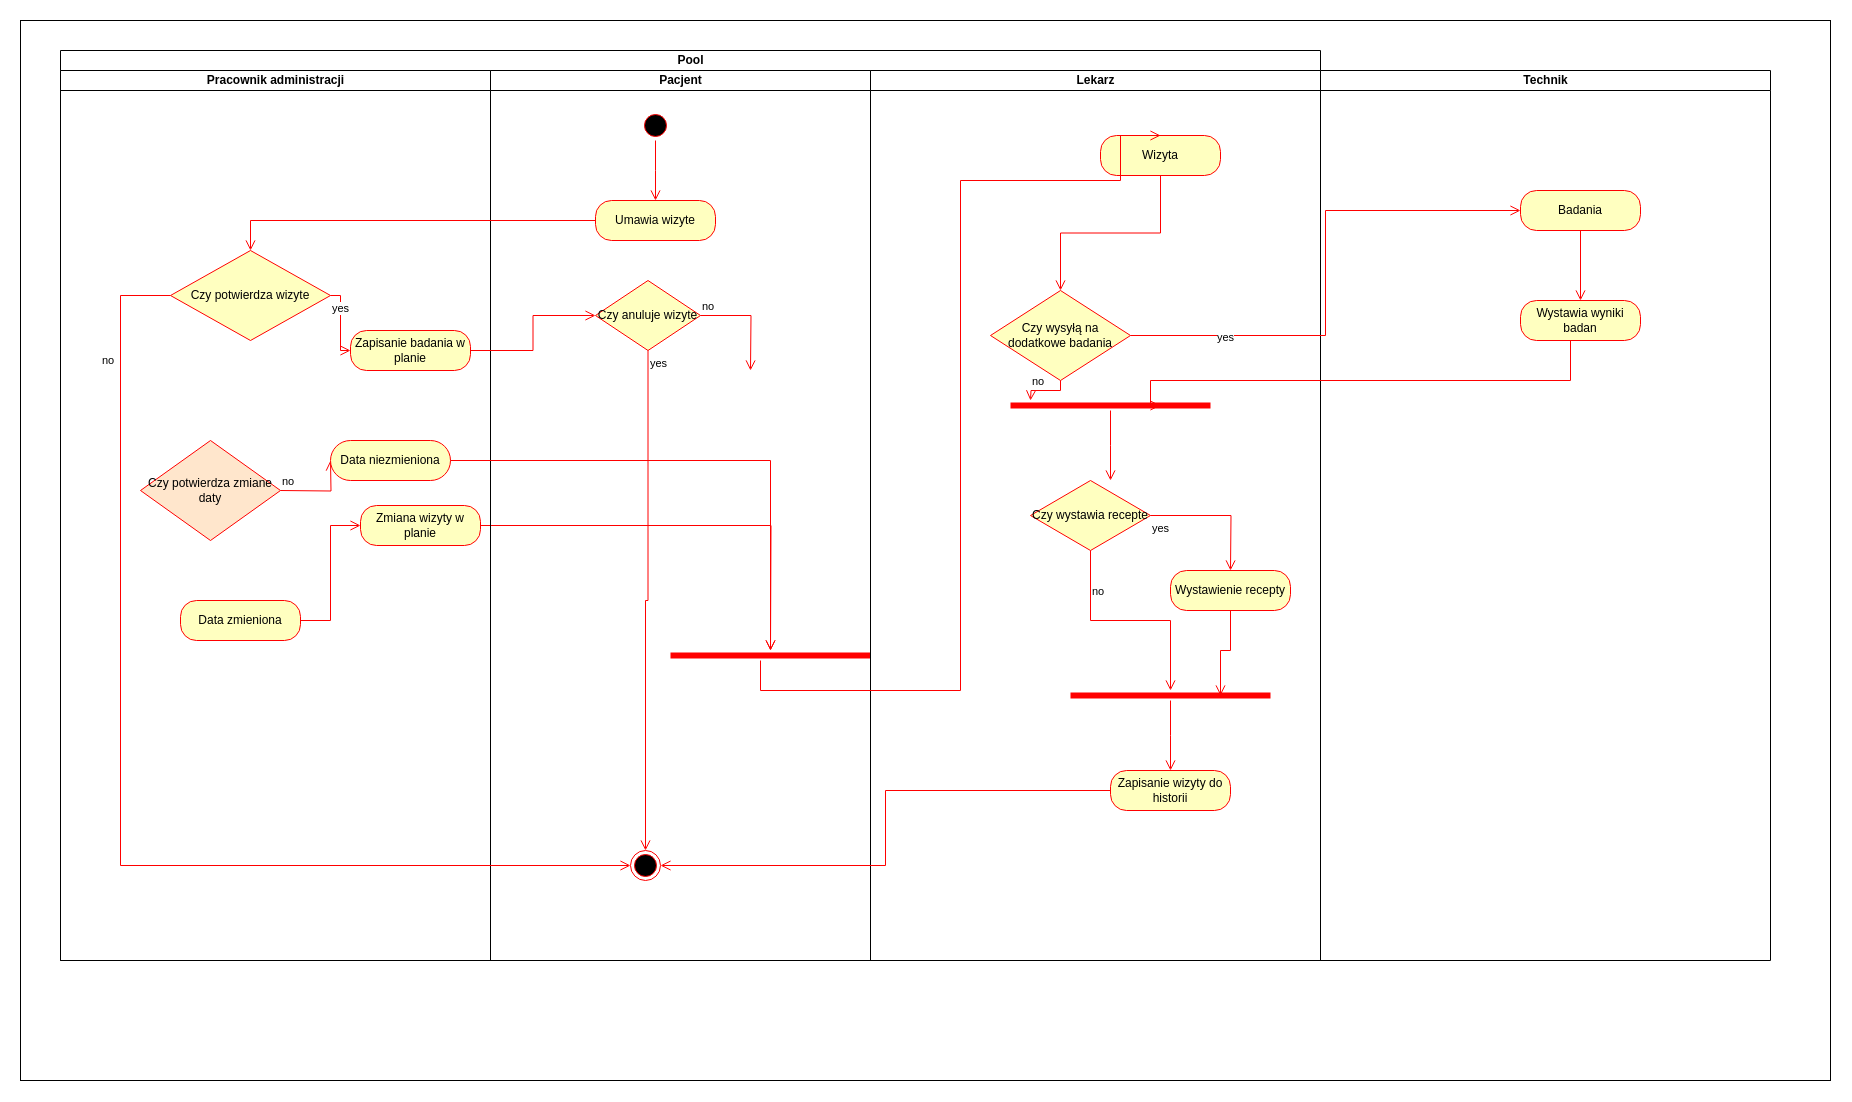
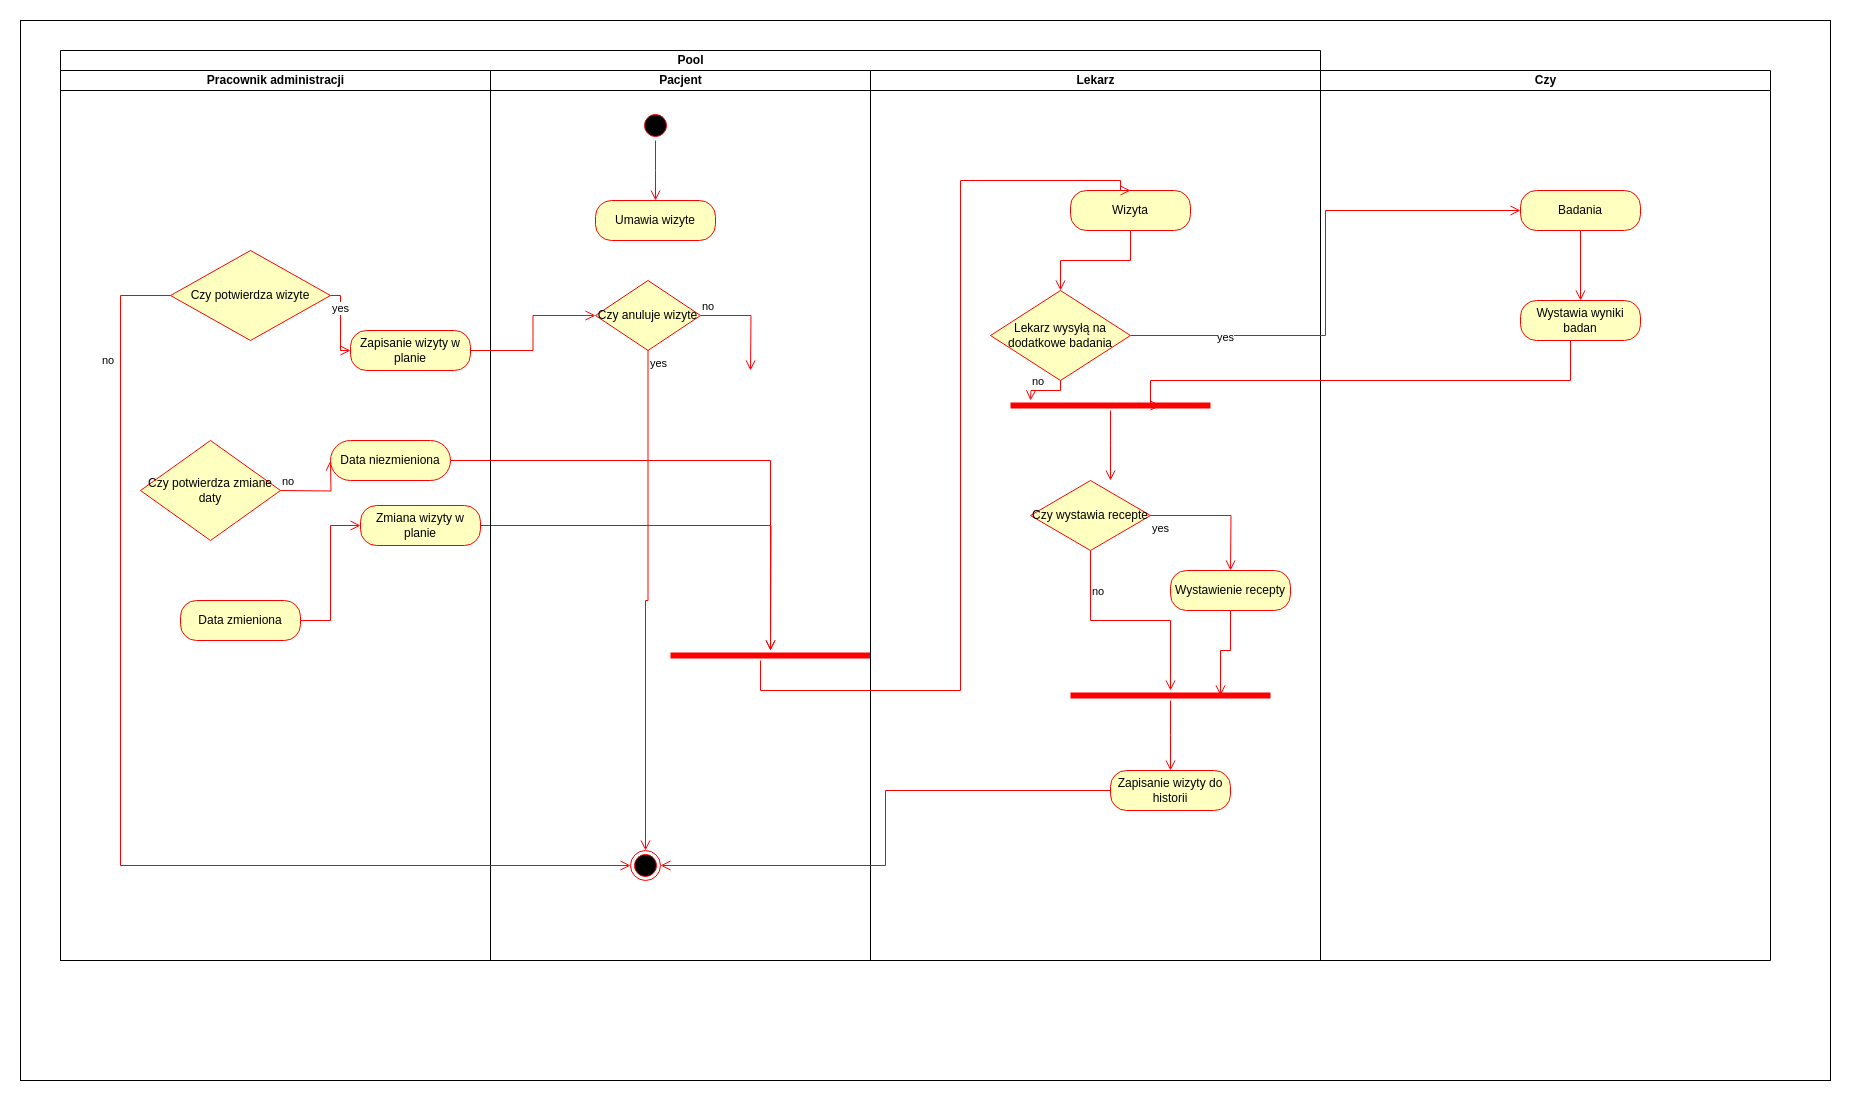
  <mxCell id="0" />
  <mxCell id="1" parent="0" />
  <mxCell id="2" value="" style="rounded=0;whiteSpace=wrap;html=1;" vertex="1" parent="1"><mxGeometry x="20" y="20" width="1810" height="1060" as="geometry" /></mxCell>
  <mxCell id="3" value="Pool" style="swimlane;childLayout=stackLayout;resizeParent=1;resizeParentMax=0;startSize=20;html=1;" vertex="1" parent="1"><mxGeometry x="60" y="50" width="1260.0" height="910" as="geometry" /></mxCell>
  <mxCell id="4" value="Pracownik administracji" style="swimlane;startSize=20;html=1;" vertex="1" parent="3"><mxGeometry y="20" width="430" height="890" as="geometry" /></mxCell>
  <mxCell id="5" value="Czy potwierdza wizyte" style="rhombus;whiteSpace=wrap;html=1;fontColor=#000000;fillColor=#ffffc0;strokeColor=#ff0000;direction=west;" vertex="1" parent="4"><mxGeometry x="110" y="180" width="160" height="90" as="geometry" /></mxCell>
- <mxCell id="6" value="Czy potwierdza zmiane daty" style="rhombus;whiteSpace=wrap;html=1;fontColor=#000000;fillColor=#ffe6cc;strokeColor=#ff0000;" vertex="1" parent="4"><mxGeometry x="80" y="370" width="140" height="100" as="geometry" /></mxCell>
+ <mxCell id="6" value="Czy potwierdza zmiane daty" style="rhombus;whiteSpace=wrap;html=1;fontColor=#000000;fillColor=#ffffc0;strokeColor=#ff0000;" vertex="1" parent="4"><mxGeometry x="80" y="370" width="140" height="100" as="geometry" /></mxCell>
  <mxCell id="7" value="no" style="edgeStyle=orthogonalEdgeStyle;html=1;align=left;verticalAlign=bottom;endArrow=open;endSize=8;strokeColor=#ff0000;rounded=0;" edge="1" parent="4"><mxGeometry x="-1" relative="1" as="geometry"><mxPoint x="270" y="390" as="targetPoint" /><mxPoint x="220" y="420" as="sourcePoint" /></mxGeometry></mxCell>
- <mxCell id="8" value="Zapisanie badania w planie" style="rounded=1;whiteSpace=wrap;html=1;arcSize=40;fontColor=#000000;fillColor=#ffffc0;strokeColor=#ff0000;" vertex="1" parent="4"><mxGeometry x="290" y="260" width="120" height="40" as="geometry" /></mxCell>
+ <mxCell id="8" value="Zapisanie wizyty w planie" style="rounded=1;whiteSpace=wrap;html=1;arcSize=40;fontColor=#000000;fillColor=#ffffc0;strokeColor=#ff0000;" vertex="1" parent="4"><mxGeometry x="290" y="260" width="120" height="40" as="geometry" /></mxCell>
  <mxCell id="9" value="yes" style="edgeStyle=orthogonalEdgeStyle;html=1;align=left;verticalAlign=top;endArrow=open;endSize=8;strokeColor=#ff0000;rounded=0;entryX=0;entryY=0.5;entryDx=0;entryDy=0;" edge="1" source="5" parent="4" target="8"><mxGeometry x="-1" relative="1" as="geometry"><mxPoint x="525.0" y="230" as="targetPoint" /></mxGeometry></mxCell>
  <mxCell id="10" value="Data zmieniona" style="rounded=1;whiteSpace=wrap;html=1;arcSize=40;fontColor=#000000;fillColor=#ffffc0;strokeColor=#ff0000;" vertex="1" parent="4"><mxGeometry x="120" y="530" width="120" height="40" as="geometry" /></mxCell>
  <mxCell id="11" value="Data niezmieniona" style="rounded=1;whiteSpace=wrap;html=1;arcSize=50;fontColor=#000000;fillColor=#ffffc0;strokeColor=#ff0000;" vertex="1" parent="4"><mxGeometry x="270" y="370" width="120" height="40" as="geometry" /></mxCell>
  <mxCell id="12" value="Zmiana wizyty w planie" style="rounded=1;whiteSpace=wrap;html=1;arcSize=40;fontColor=#000000;fillColor=#ffffc0;strokeColor=#ff0000;" vertex="1" parent="4"><mxGeometry x="300" y="435" width="120" height="40" as="geometry" /></mxCell>
  <mxCell id="13" value="" style="edgeStyle=orthogonalEdgeStyle;html=1;verticalAlign=bottom;endArrow=open;endSize=8;strokeColor=#ff0000;rounded=0;" edge="1" source="12" parent="4"><mxGeometry relative="1" as="geometry"><mxPoint x="710" y="580" as="targetPoint" /></mxGeometry></mxCell>
  <mxCell id="14" value="" style="edgeStyle=orthogonalEdgeStyle;html=1;verticalAlign=bottom;endArrow=open;endSize=8;strokeColor=#ff0000;rounded=0;exitX=1;exitY=0.5;exitDx=0;exitDy=0;entryX=0;entryY=0.5;entryDx=0;entryDy=0;" edge="1" source="10" parent="4" target="12"><mxGeometry relative="1" as="geometry"><mxPoint x="510" y="580" as="targetPoint" /><mxPoint x="370" y="550" as="sourcePoint" /></mxGeometry></mxCell>
  <mxCell id="15" value="Pacjent" style="swimlane;startSize=20;html=1;" vertex="1" parent="3"><mxGeometry x="430" y="20" width="380" height="890" as="geometry" /></mxCell>
  <mxCell id="16" value="" style="ellipse;html=1;shape=startState;fillColor=#000000;strokeColor=#ff0000;" vertex="1" parent="15"><mxGeometry x="150.0" y="40" width="30" height="30" as="geometry" /></mxCell>
  <mxCell id="17" value="" style="edgeStyle=orthogonalEdgeStyle;html=1;verticalAlign=bottom;endArrow=open;endSize=8;strokeColor=#ff0000;rounded=0;" edge="1" source="16" parent="15"><mxGeometry relative="1" as="geometry"><mxPoint x="165.0" y="130" as="targetPoint" /></mxGeometry></mxCell>
  <mxCell id="18" value="Umawia wizyte" style="rounded=1;whiteSpace=wrap;html=1;arcSize=40;fontColor=#000000;fillColor=#ffffc0;strokeColor=#ff0000;" vertex="1" parent="15"><mxGeometry x="105.0" y="130" width="120" height="40" as="geometry" /></mxCell>
  <mxCell id="19" value="Czy anuluje wizyte" style="rhombus;whiteSpace=wrap;html=1;fontColor=#000000;fillColor=#ffffc0;strokeColor=#ff0000;" vertex="1" parent="15"><mxGeometry x="105" y="210" width="105" height="70" as="geometry" /></mxCell>
  <mxCell id="20" value="no" style="edgeStyle=orthogonalEdgeStyle;html=1;align=left;verticalAlign=bottom;endArrow=open;endSize=8;strokeColor=#ff0000;rounded=0;" edge="1" source="19" parent="15"><mxGeometry x="-1" relative="1" as="geometry"><mxPoint x="260" y="300" as="targetPoint" /></mxGeometry></mxCell>
  <mxCell id="21" value="" style="shape=line;html=1;strokeWidth=6;strokeColor=#ff0000;" vertex="1" parent="15"><mxGeometry x="180" y="580" width="200" height="10" as="geometry" /></mxCell>
  <mxCell id="22" value="Lekarz" style="swimlane;startSize=20;html=1;" vertex="1" parent="3"><mxGeometry x="810" y="20" width="450.0" height="890" as="geometry" /></mxCell>
- <mxCell id="23" value="Wizyta" style="rounded=1;whiteSpace=wrap;html=1;arcSize=40;fontColor=#000000;fillColor=#ffffc0;strokeColor=#ff0000;" vertex="1" parent="22"><mxGeometry x="230" y="65" width="120" height="40" as="geometry" /></mxCell>
+ <mxCell id="23" value="Wizyta" style="rounded=1;whiteSpace=wrap;html=1;arcSize=40;fontColor=#000000;fillColor=#ffffc0;strokeColor=#ff0000;" vertex="1" parent="22"><mxGeometry x="200" y="120" width="120" height="40" as="geometry" /></mxCell>
  <mxCell id="24" value="" style="edgeStyle=orthogonalEdgeStyle;html=1;verticalAlign=bottom;endArrow=open;endSize=8;strokeColor=#ff0000;rounded=0;entryX=0.5;entryY=0;entryDx=0;entryDy=0;" edge="1" source="23" parent="22" target="25"><mxGeometry relative="1" as="geometry"><mxPoint x="260" y="220" as="targetPoint" /></mxGeometry></mxCell>
- <mxCell id="25" value="Czy wysyłą na dodatkowe badania" style="rhombus;whiteSpace=wrap;html=1;fontColor=#000000;fillColor=#ffffc0;strokeColor=#ff0000;" vertex="1" parent="22"><mxGeometry x="120" y="220" width="140" height="90" as="geometry" /></mxCell>
+ <mxCell id="25" value="Lekarz wysyłą na dodatkowe badania" style="rhombus;whiteSpace=wrap;html=1;fontColor=#000000;fillColor=#ffffc0;strokeColor=#ff0000;" vertex="1" parent="22"><mxGeometry x="120" y="220" width="140" height="90" as="geometry" /></mxCell>
  <mxCell id="26" value="no" style="edgeStyle=orthogonalEdgeStyle;html=1;align=left;verticalAlign=bottom;endArrow=open;endSize=8;strokeColor=#ff0000;rounded=0;" edge="1" source="25" parent="22"><mxGeometry x="0.597" relative="1" as="geometry"><mxPoint x="160" y="330" as="targetPoint" /><mxPoint as="offset" /></mxGeometry></mxCell>
  <mxCell id="27" value="" style="shape=line;html=1;strokeWidth=6;strokeColor=#ff0000;" vertex="1" parent="22"><mxGeometry x="140" y="330" width="200" height="10" as="geometry" /></mxCell>
  <mxCell id="28" value="" style="edgeStyle=orthogonalEdgeStyle;html=1;verticalAlign=bottom;endArrow=open;endSize=8;strokeColor=#ff0000;rounded=0;" edge="1" source="27" parent="22"><mxGeometry relative="1" as="geometry"><mxPoint x="240" y="410" as="targetPoint" /></mxGeometry></mxCell>
  <mxCell id="29" value="Czy wystawia recepte" style="rhombus;whiteSpace=wrap;html=1;fontColor=#000000;fillColor=#ffffc0;strokeColor=#ff0000;" vertex="1" parent="22"><mxGeometry x="160" y="410" width="120" height="70" as="geometry" /></mxCell>
  <mxCell id="30" value="no" style="edgeStyle=orthogonalEdgeStyle;html=1;align=left;verticalAlign=bottom;endArrow=open;endSize=8;strokeColor=#ff0000;rounded=0;" edge="1" source="29" parent="22" target="34"><mxGeometry x="-0.545" relative="1" as="geometry"><mxPoint x="210" y="550" as="targetPoint" /><mxPoint as="offset" /></mxGeometry></mxCell>
  <mxCell id="31" value="yes" style="edgeStyle=orthogonalEdgeStyle;html=1;align=left;verticalAlign=top;endArrow=open;endSize=8;strokeColor=#ff0000;rounded=0;" edge="1" source="29" parent="22"><mxGeometry x="-1" relative="1" as="geometry"><mxPoint x="360" y="500" as="targetPoint" /></mxGeometry></mxCell>
  <mxCell id="32" value="Wystawienie recepty" style="rounded=1;whiteSpace=wrap;html=1;arcSize=40;fontColor=#000000;fillColor=#ffffc0;strokeColor=#ff0000;" vertex="1" parent="22"><mxGeometry x="300" y="500" width="120" height="40" as="geometry" /></mxCell>
  <mxCell id="33" value="" style="edgeStyle=orthogonalEdgeStyle;html=1;verticalAlign=bottom;endArrow=open;endSize=8;strokeColor=#ff0000;rounded=0;entryX=0.75;entryY=0.5;entryDx=0;entryDy=0;entryPerimeter=0;" edge="1" source="32" parent="22" target="34"><mxGeometry relative="1" as="geometry"><mxPoint x="360" y="600" as="targetPoint" /></mxGeometry></mxCell>
  <mxCell id="34" value="" style="shape=line;html=1;strokeWidth=6;strokeColor=#ff0000;" vertex="1" parent="22"><mxGeometry x="200" y="620" width="200" height="10" as="geometry" /></mxCell>
  <mxCell id="35" value="" style="edgeStyle=orthogonalEdgeStyle;html=1;verticalAlign=bottom;endArrow=open;endSize=8;strokeColor=#ff0000;rounded=0;" edge="1" source="34" parent="22"><mxGeometry relative="1" as="geometry"><mxPoint x="300" y="700" as="targetPoint" /></mxGeometry></mxCell>
  <mxCell id="36" value="Zapisanie wizyty do historii" style="rounded=1;whiteSpace=wrap;html=1;arcSize=40;fontColor=#000000;fillColor=#ffffc0;strokeColor=#ff0000;" vertex="1" parent="22"><mxGeometry x="240" y="700" width="120" height="40" as="geometry" /></mxCell>
- <mxCell id="37" value="" style="edgeStyle=orthogonalEdgeStyle;html=1;verticalAlign=bottom;endArrow=open;endSize=8;strokeColor=#ff0000;rounded=0;entryX=0.5;entryY=1;entryDx=0;entryDy=0;" edge="1" source="18" parent="3" target="5"><mxGeometry relative="1" as="geometry"><mxPoint x="585.0" y="250" as="targetPoint" /></mxGeometry></mxCell>
  <mxCell id="38" value="" style="edgeStyle=orthogonalEdgeStyle;html=1;verticalAlign=bottom;endArrow=open;endSize=8;strokeColor=#ff0000;rounded=0;entryX=0.5;entryY=0;entryDx=0;entryDy=0;" edge="1" source="21" parent="3" target="23"><mxGeometry relative="1" as="geometry"><mxPoint x="700" y="680" as="targetPoint" /><Array as="points"><mxPoint x="700" y="640" /><mxPoint x="900" y="640" /><mxPoint x="900" y="130" /><mxPoint x="1060" y="130" /></Array></mxGeometry></mxCell>
  <mxCell id="39" value="" style="edgeStyle=orthogonalEdgeStyle;html=1;verticalAlign=bottom;endArrow=open;endSize=8;strokeColor=#ff0000;rounded=0;entryX=0;entryY=0.5;entryDx=0;entryDy=0;" edge="1" source="8" parent="3" target="19"><mxGeometry relative="1" as="geometry"><mxPoint x="350" y="280" as="targetPoint" /></mxGeometry></mxCell>
  <mxCell id="40" value="" style="edgeStyle=orthogonalEdgeStyle;html=1;verticalAlign=bottom;endArrow=open;endSize=8;strokeColor=#ff0000;rounded=0;exitX=1;exitY=0.5;exitDx=0;exitDy=0;" edge="1" source="11" parent="3" target="21"><mxGeometry relative="1" as="geometry"><mxPoint x="560" y="430" as="targetPoint" /></mxGeometry></mxCell>
  <mxCell id="41" value="" style="ellipse;html=1;shape=endState;fillColor=#000000;strokeColor=#ff0000;" vertex="1" parent="1"><mxGeometry x="630" y="850" width="30" height="30" as="geometry" /></mxCell>
  <mxCell id="42" value="no" style="edgeStyle=orthogonalEdgeStyle;html=1;align=left;verticalAlign=bottom;endArrow=open;endSize=8;strokeColor=#ff0000;rounded=0;exitX=1;exitY=0.5;exitDx=0;exitDy=0;entryX=0;entryY=0.5;entryDx=0;entryDy=0;" edge="1" source="5" parent="1" target="41"><mxGeometry x="-0.781" y="-20" relative="1" as="geometry"><mxPoint x="180" y="770" as="targetPoint" /><Array as="points"><mxPoint x="120" y="295" /><mxPoint x="120" y="865" /></Array><mxPoint as="offset" /></mxGeometry></mxCell>
  <mxCell id="43" value="yes" style="edgeStyle=orthogonalEdgeStyle;html=1;align=left;verticalAlign=top;endArrow=open;endSize=8;strokeColor=#ff0000;rounded=0;entryX=0.5;entryY=0;entryDx=0;entryDy=0;" edge="1" source="19" parent="1" target="41"><mxGeometry x="-1" relative="1" as="geometry"><mxPoint x="625" y="380" as="targetPoint" /></mxGeometry></mxCell>
- <mxCell id="44" value="Technik" style="swimlane;startSize=20;html=1;" vertex="1" parent="1"><mxGeometry x="1320" y="70" width="450.0" height="890" as="geometry" /></mxCell>
+ <mxCell id="44" value="Czy" style="swimlane;startSize=20;html=1;" vertex="1" parent="1"><mxGeometry x="1320" y="70" width="450.0" height="890" as="geometry" /></mxCell>
  <mxCell id="45" value="Badania" style="rounded=1;whiteSpace=wrap;html=1;arcSize=40;fontColor=#000000;fillColor=#ffffc0;strokeColor=#ff0000;" vertex="1" parent="44"><mxGeometry x="200" y="120" width="120" height="40" as="geometry" /></mxCell>
  <mxCell id="46" value="" style="edgeStyle=orthogonalEdgeStyle;html=1;verticalAlign=bottom;endArrow=open;endSize=8;strokeColor=#ff0000;rounded=0;entryX=0.5;entryY=0;entryDx=0;entryDy=0;" edge="1" parent="44" source="45" target="47"><mxGeometry relative="1" as="geometry"><mxPoint x="160" y="220" as="targetPoint" /></mxGeometry></mxCell>
  <mxCell id="47" value="Wystawia wyniki badan" style="rounded=1;whiteSpace=wrap;html=1;arcSize=40;fontColor=#000000;fillColor=#ffffc0;strokeColor=#ff0000;" vertex="1" parent="44"><mxGeometry x="200" y="230" width="120" height="40" as="geometry" /></mxCell>
  <mxCell id="48" value="yes" style="edgeStyle=orthogonalEdgeStyle;html=1;align=left;verticalAlign=top;endArrow=open;endSize=8;strokeColor=#ff0000;rounded=0;entryX=0;entryY=0.5;entryDx=0;entryDy=0;" edge="1" source="25" parent="1" target="45"><mxGeometry x="-0.668" y="10" relative="1" as="geometry"><mxPoint x="1020" y="390" as="targetPoint" /><mxPoint y="-1" as="offset" /></mxGeometry></mxCell>
  <mxCell id="49" value="" style="edgeStyle=orthogonalEdgeStyle;html=1;verticalAlign=bottom;endArrow=open;endSize=8;strokeColor=#ff0000;rounded=0;entryX=0.75;entryY=0.5;entryDx=0;entryDy=0;entryPerimeter=0;" edge="1" source="47" parent="1" target="27"><mxGeometry relative="1" as="geometry"><mxPoint x="1600" y="410" as="targetPoint" /><Array as="points"><mxPoint x="1570" y="380" /><mxPoint x="1150" y="380" /></Array></mxGeometry></mxCell>
  <mxCell id="50" value="" style="edgeStyle=orthogonalEdgeStyle;html=1;verticalAlign=bottom;endArrow=open;endSize=8;strokeColor=#ff0000;rounded=0;entryX=1;entryY=0.5;entryDx=0;entryDy=0;" edge="1" source="36" parent="1" target="41"><mxGeometry relative="1" as="geometry"><mxPoint x="1160" y="870" as="targetPoint" /></mxGeometry></mxCell>
